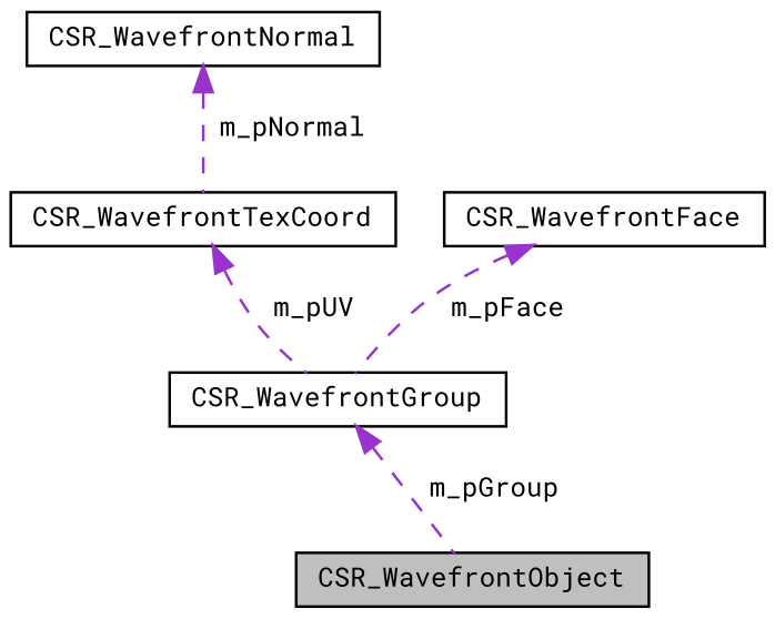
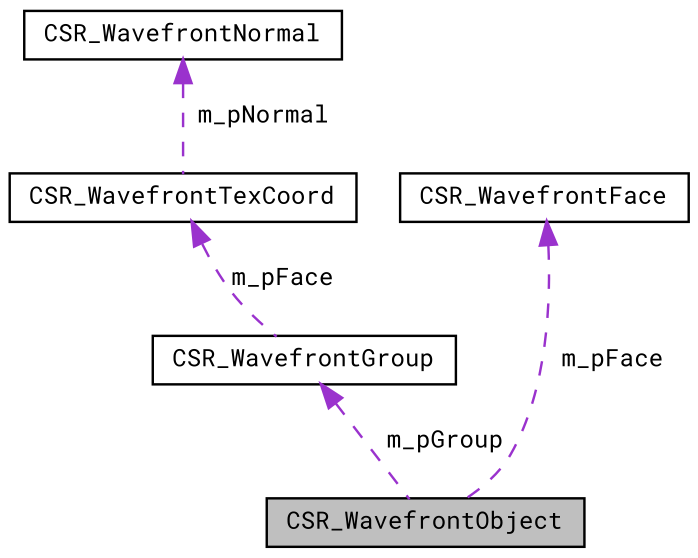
  digraph {
    fontname="Roboto Mono"
    node [color=black fillcolor=white fontname="Roboto Mono" fontsize=10 shape=record style=filled]
    edge [color=darkorchid3 dir=back fontname="Roboto Mono" fontsize=10 labelfontname=Helvetica labelfontsize=10 style=dashed]
    n1 [fillcolor=grey75 fontcolor=black height=0.2 label=CSR_WavefrontObject width=0.4]
    n2 [height=0.2 label=CSR_WavefrontGroup width=0.4]
    n3 [height=0.2 label=CSR_WavefrontNormal width=0.4]
    n4 [height=0.2 label=CSR_WavefrontTexCoord width=0.4]
    n5 [height=0.2 label=CSR_WavefrontFace width=0.4]
    n2 -> n1 [label=" m_pGroup"]
    n3 -> n4 [label=" m_pNormal"]
-   n4 -> n2 [label=" m_pUV"]
-   n5 -> n2 [label=" m_pFace"]
+   n4 -> n2 [label=" m_pFace"]
+   n5 -> n1 [label=" m_pFace"]
  }
